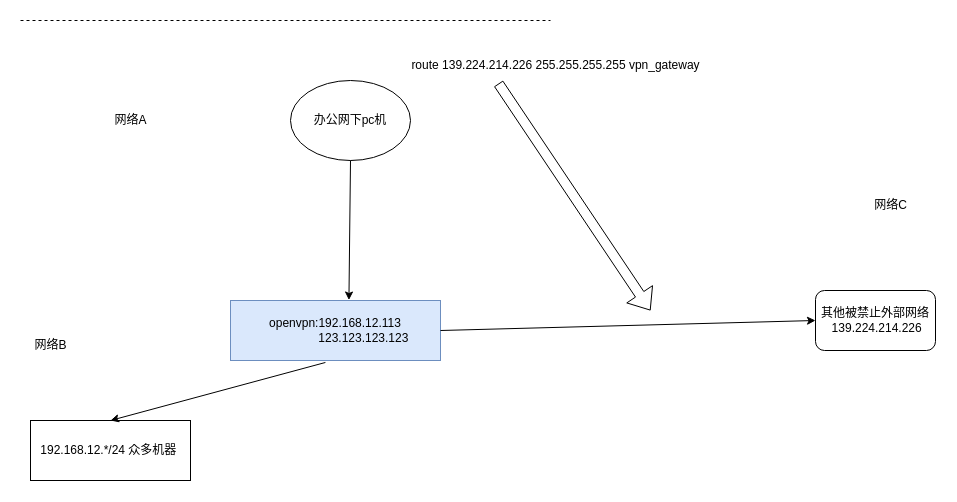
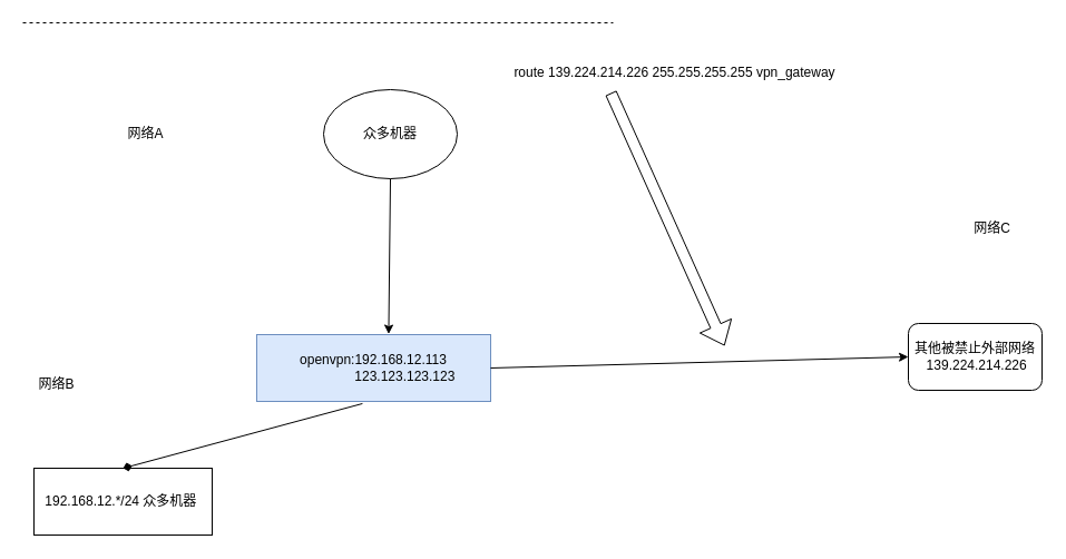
  <mxCell id="0" />
  <mxCell id="1" parent="0" />
  <mxCell id="2" value="openvpn:192.168.12.113&lt;br&gt;&lt;span style=&quot;white-space: pre;&quot;&gt;&#09;&lt;/span&gt;&lt;span style=&quot;white-space: pre;&quot;&gt;&#09;&lt;/span&gt;&amp;nbsp;123.123.123.123" style="rounded=0;whiteSpace=wrap;html=1;fillColor=#dae8fc;strokeColor=#6c8ebf;" vertex="1" parent="1"><mxGeometry x="230" y="300" width="210" height="60" as="geometry" /></mxCell>
- <mxCell id="3" value="办公网下pc机" style="ellipse;whiteSpace=wrap;html=1;" vertex="1" parent="1"><mxGeometry x="290" y="80" width="120" height="80" as="geometry" /></mxCell>
+ <mxCell id="3" value="众多机器" style="ellipse;whiteSpace=wrap;html=1;" vertex="1" parent="1"><mxGeometry x="290" y="80" width="120" height="80" as="geometry" /></mxCell>
  <mxCell id="4" value="192.168.12.*/24 众多机器&amp;nbsp;" style="rounded=0;whiteSpace=wrap;html=1;" vertex="1" parent="1"><mxGeometry x="30" y="420" width="160" height="60" as="geometry" /></mxCell>
  <mxCell id="5" value="其他被禁止外部网络&lt;br&gt;&amp;nbsp;139.224.214.226" style="rounded=1;whiteSpace=wrap;html=1;" vertex="1" parent="1"><mxGeometry x="815" y="290" width="120" height="60" as="geometry" /></mxCell>
  <mxCell id="6" value="" style="endArrow=classic;html=1;rounded=0;entryX=0.564;entryY=-0.008;entryDx=0;entryDy=0;entryPerimeter=0;exitX=0.5;exitY=1;exitDx=0;exitDy=0;" edge="1" parent="1" source="3" target="2"><mxGeometry width="50" height="50" relative="1" as="geometry"><mxPoint x="358.634" y="162.016" as="sourcePoint" /><mxPoint x="311.37" y="300" as="targetPoint" /></mxGeometry></mxCell>
  <mxCell id="7" value="" style="endArrow=none;dashed=1;html=1;rounded=0;" edge="1" parent="1"><mxGeometry width="50" height="50" relative="1" as="geometry"><mxPoint x="20" y="20" as="sourcePoint" /><mxPoint x="550" y="20" as="targetPoint" /><Array as="points"><mxPoint x="370" y="20" /></Array></mxGeometry></mxCell>
  <mxCell id="8" value="网络A" style="text;html=1;align=center;verticalAlign=middle;resizable=0;points=[];autosize=1;strokeColor=none;fillColor=none;" vertex="1" parent="1"><mxGeometry x="100" y="105" width="60" height="30" as="geometry" /></mxCell>
  <mxCell id="9" value="网络B" style="text;html=1;align=center;verticalAlign=middle;resizable=0;points=[];autosize=1;strokeColor=none;fillColor=none;" vertex="1" parent="1"><mxGeometry x="20" y="330" width="60" height="30" as="geometry" /></mxCell>
  <mxCell id="10" value="网络C" style="text;html=1;align=center;verticalAlign=middle;resizable=0;points=[];autosize=1;strokeColor=none;fillColor=none;" vertex="1" parent="1"><mxGeometry x="860" y="190" width="60" height="30" as="geometry" /></mxCell>
- <mxCell id="11" value="" style="endArrow=classic;html=1;rounded=0;entryX=0.5;entryY=0;entryDx=0;entryDy=0;exitX=0.452;exitY=1.033;exitDx=0;exitDy=0;exitPerimeter=0;" edge="1" parent="1" source="2" target="4"><mxGeometry width="50" height="50" relative="1" as="geometry"><mxPoint x="410" y="380" as="sourcePoint" /><mxPoint x="460" y="330" as="targetPoint" /></mxGeometry></mxCell>
+ <mxCell id="11" value="" style="endArrow=diamond;html=1;rounded=0;entryX=0.5;entryY=0;entryDx=0;entryDy=0;exitX=0.452;exitY=1.033;exitDx=0;exitDy=0;exitPerimeter=0;" edge="1" parent="1" source="2" target="4"><mxGeometry width="50" height="50" relative="1" as="geometry"><mxPoint x="410" y="380" as="sourcePoint" /><mxPoint x="460" y="330" as="targetPoint" /></mxGeometry></mxCell>
  <mxCell id="12" value="" style="endArrow=classic;html=1;rounded=0;entryX=0;entryY=0.5;entryDx=0;entryDy=0;exitX=1;exitY=0.5;exitDx=0;exitDy=0;" edge="1" parent="1" source="2" target="5"><mxGeometry width="50" height="50" relative="1" as="geometry"><mxPoint x="410" y="280" as="sourcePoint" /><mxPoint x="460" y="230" as="targetPoint" /></mxGeometry></mxCell>
- <mxCell id="13" value="route&amp;nbsp;139.224.214.226&amp;nbsp;255.255.255.255 vpn_gateway" style="text;html=1;align=center;verticalAlign=middle;resizable=0;points=[];autosize=1;strokeColor=none;fillColor=none;" vertex="1" parent="1"><mxGeometry x="400" y="50" width="310" height="30" as="geometry" /></mxCell>
+ <mxCell id="13" value="route&amp;nbsp;139.224.214.226&amp;nbsp;255.255.255.255 vpn_gateway" style="text;html=1;align=center;verticalAlign=middle;resizable=0;points=[];autosize=1;strokeColor=none;fillColor=none;" vertex="1" parent="1"><mxGeometry x="450" y="50" width="310" height="30" as="geometry" /></mxCell>
  <mxCell id="14" value="" style="shape=flexArrow;endArrow=classic;html=1;rounded=0;exitX=0.316;exitY=1.1;exitDx=0;exitDy=0;exitPerimeter=0;" edge="1" parent="1" source="13"><mxGeometry width="50" height="50" relative="1" as="geometry"><mxPoint x="500" y="155" as="sourcePoint" /><mxPoint x="650" y="310" as="targetPoint" /></mxGeometry></mxCell>
